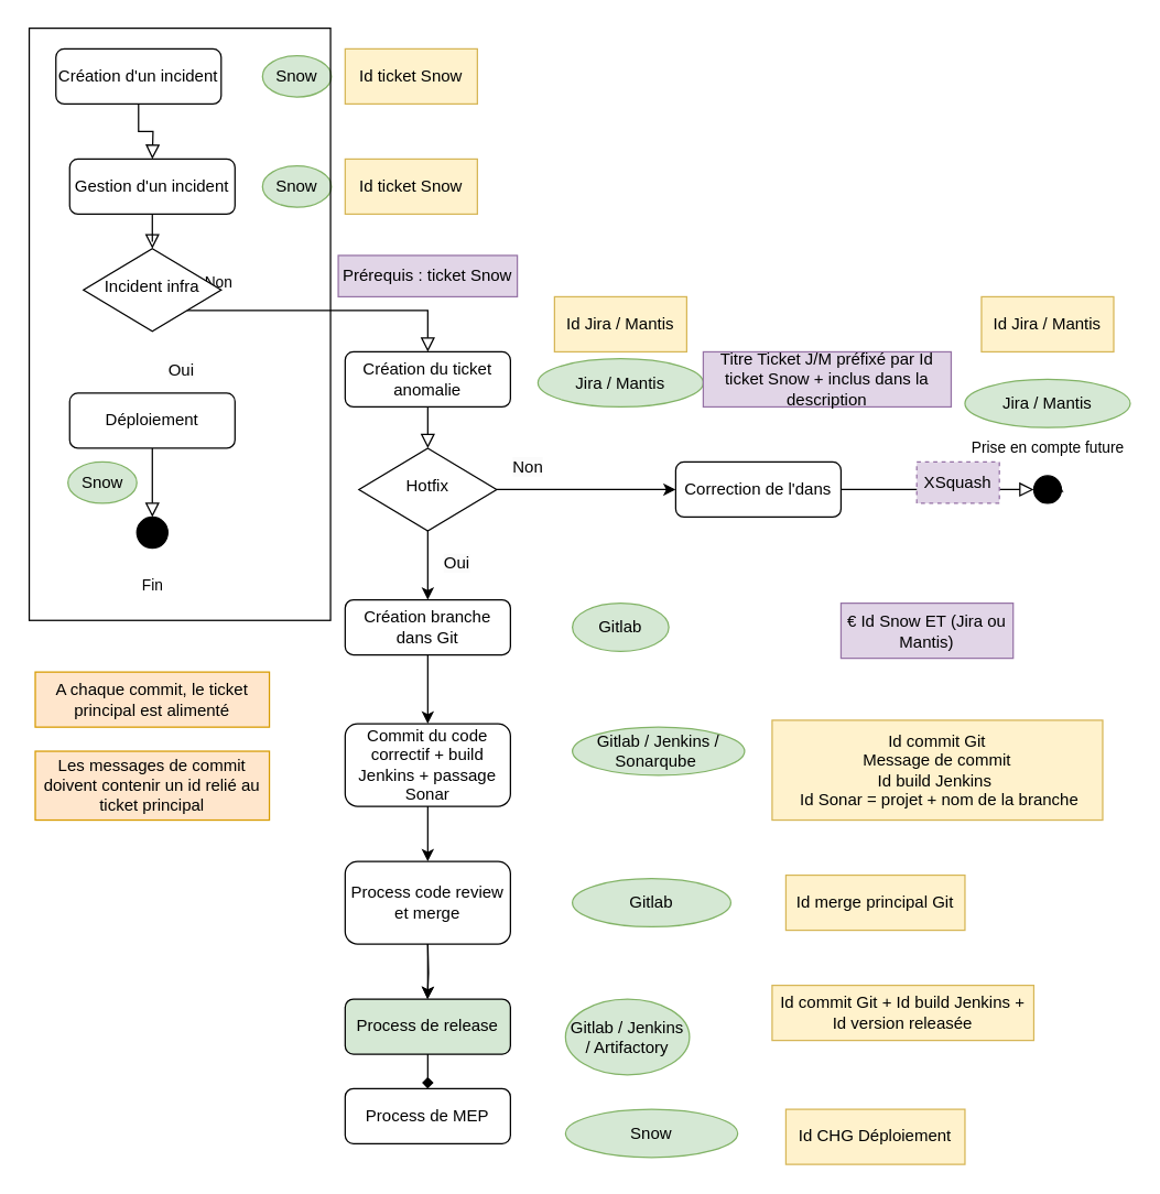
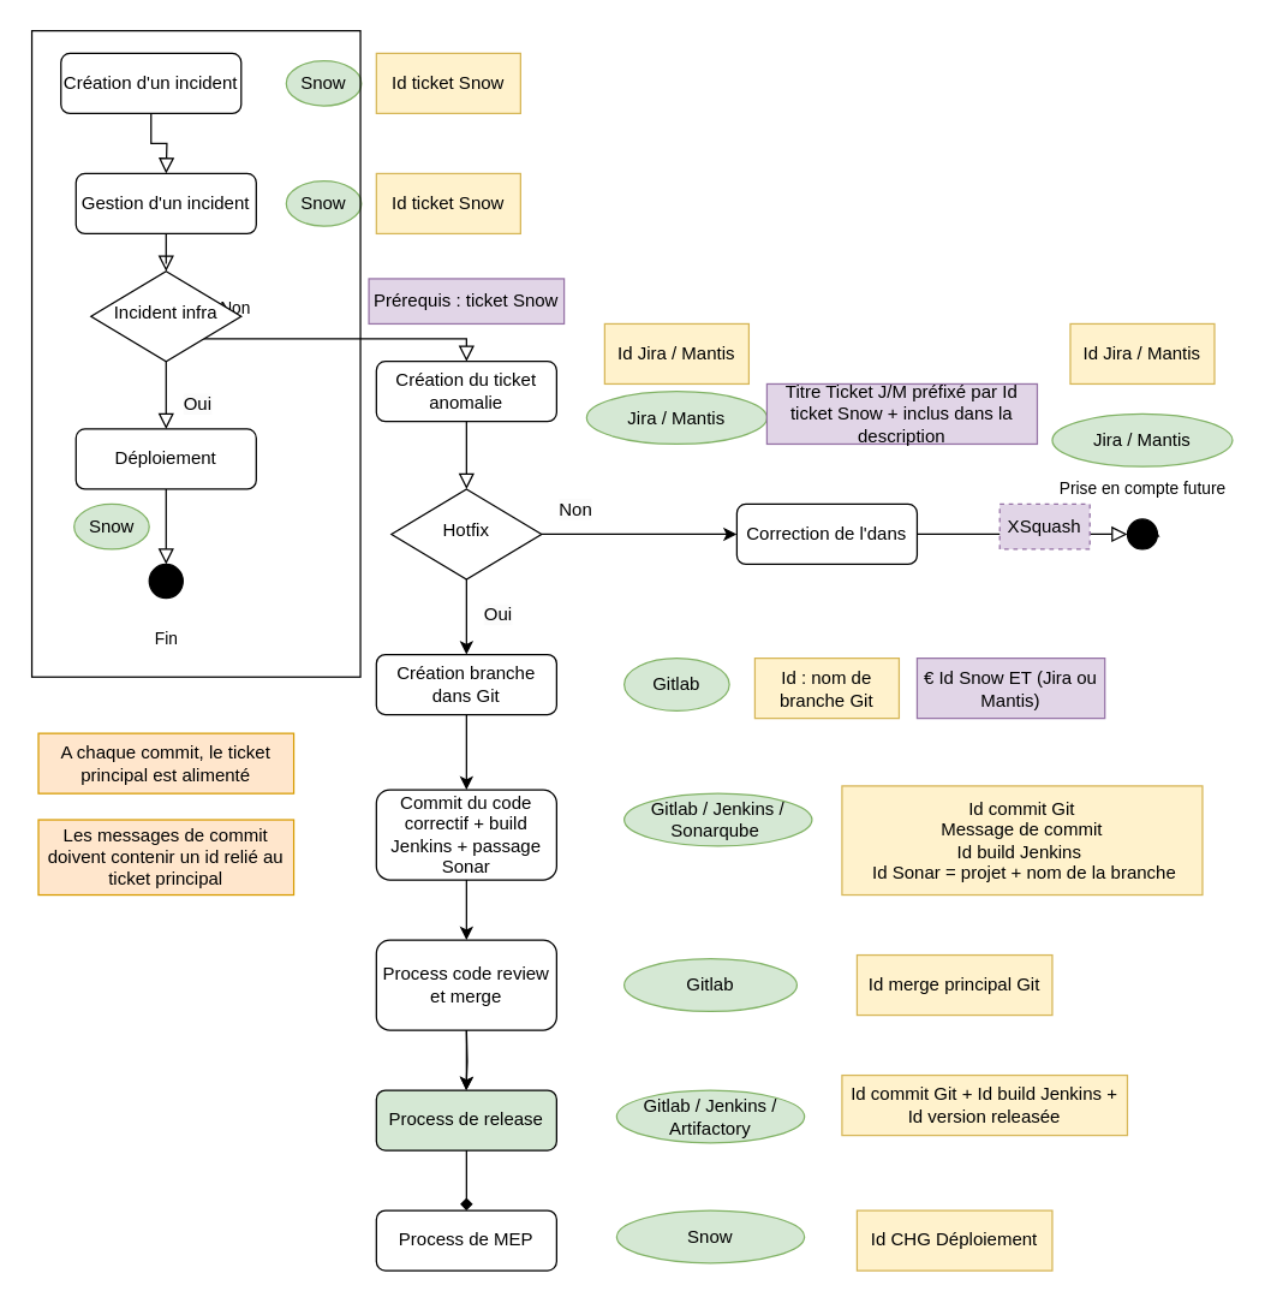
  <mxCell id="0" />
  <mxCell id="1" parent="0" />
  <mxCell id="2" value="" style="rounded=0;html=1;jettySize=auto;orthogonalLoop=1;fontSize=11;endArrow=block;endFill=0;endSize=8;strokeWidth=1;shadow=0;labelBackgroundColor=none;edgeStyle=orthogonalEdgeStyle;exitX=0.5;exitY=1;exitDx=0;exitDy=0;" parent="1" source="9" target="6" edge="1"><mxGeometry relative="1" as="geometry"><mxPoint x="110" y="195" as="sourcePoint" /></mxGeometry></mxCell>
  <mxCell id="3" value="Création d'un incident" style="rounded=1;whiteSpace=wrap;html=1;fontSize=12;glass=0;strokeWidth=1;shadow=0;" parent="1" vertex="1"><mxGeometry x="40" y="35" width="120" height="40" as="geometry" /></mxCell>
+ <mxCell id="4" value="" style="rounded=0;html=1;jettySize=auto;orthogonalLoop=1;fontSize=11;endArrow=block;endFill=0;endSize=8;strokeWidth=1;shadow=0;labelBackgroundColor=none;edgeStyle=orthogonalEdgeStyle;entryX=0.5;entryY=0;entryDx=0;entryDy=0;" parent="1" source="6" target="13" edge="1"><mxGeometry x="-1" y="10" relative="1" as="geometry"><mxPoint as="offset" /><mxPoint x="110" y="315" as="targetPoint" /></mxGeometry></mxCell>
  <mxCell id="5" value="Non" style="edgeStyle=orthogonalEdgeStyle;rounded=0;html=1;jettySize=auto;orthogonalLoop=1;fontSize=11;endArrow=block;endFill=0;endSize=8;strokeWidth=1;shadow=0;labelBackgroundColor=none;entryX=0.5;entryY=0;entryDx=0;entryDy=0;" parent="1" source="6" target="7" edge="1"><mxGeometry x="-0.778" y="20" relative="1" as="geometry"><mxPoint as="offset" /><Array as="points"><mxPoint x="310" y="225" /></Array></mxGeometry></mxCell>
  <mxCell id="6" value="Incident infra" style="rhombus;whiteSpace=wrap;html=1;shadow=0;fontFamily=Helvetica;fontSize=12;align=center;strokeWidth=1;spacing=6;spacingTop=-4;" parent="1" vertex="1"><mxGeometry x="60" y="180" width="100" height="60" as="geometry" /></mxCell>
- <mxCell id="7" value="Création du ticket anomalie" style="rounded=1;whiteSpace=wrap;html=1;fontSize=12;glass=0;strokeWidth=1;shadow=0;" parent="1" vertex="1"><mxGeometry x="250" y="255" width="120" height="40" as="geometry" /></mxCell>
+ <mxCell id="7" value="Création du ticket anomalie" style="rounded=1;whiteSpace=wrap;html=1;fontSize=12;glass=0;strokeWidth=1;shadow=0;" parent="1" vertex="1"><mxGeometry x="250" y="240" width="120" height="40" as="geometry" /></mxCell>
  <mxCell id="8" value="Fin" style="rounded=0;html=1;jettySize=auto;orthogonalLoop=1;fontSize=11;endArrow=block;endFill=0;endSize=8;strokeWidth=1;shadow=0;labelBackgroundColor=none;edgeStyle=orthogonalEdgeStyle;exitX=0.5;exitY=1;exitDx=0;exitDy=0;" parent="1" source="13" edge="1"><mxGeometry x="1" y="50" relative="1" as="geometry"><mxPoint x="-50" y="49" as="offset" /><mxPoint x="110" y="375" as="sourcePoint" /><mxPoint x="110" y="375" as="targetPoint" /></mxGeometry></mxCell>
  <mxCell id="9" value="Gestion d'un incident" style="rounded=1;whiteSpace=wrap;html=1;fontSize=12;glass=0;strokeWidth=1;shadow=0;" parent="1" vertex="1"><mxGeometry x="50" y="115" width="120" height="40" as="geometry" /></mxCell>
  <mxCell id="10" value="" style="rounded=0;html=1;jettySize=auto;orthogonalLoop=1;fontSize=11;endArrow=block;endFill=0;endSize=8;strokeWidth=1;shadow=0;labelBackgroundColor=none;edgeStyle=orthogonalEdgeStyle;exitX=0.5;exitY=1;exitDx=0;exitDy=0;" parent="1" source="3" edge="1"><mxGeometry relative="1" as="geometry"><mxPoint x="120" y="165" as="sourcePoint" /><mxPoint x="110" y="115" as="targetPoint" /></mxGeometry></mxCell>
  <mxCell id="11" value="" style="ellipse;whiteSpace=wrap;html=1;aspect=fixed;fillColor=#000000;" parent="1" vertex="1"><mxGeometry x="98.75" y="375" width="22.5" height="22.5" as="geometry" /></mxCell>
  <mxCell id="12" value="&lt;span style=&quot;color: rgb(0, 0, 0); font-family: Helvetica; font-style: normal; font-variant-ligatures: normal; font-variant-caps: normal; font-weight: 400; letter-spacing: normal; orphans: 2; text-align: center; text-indent: 0px; text-transform: none; widows: 2; word-spacing: 0px; -webkit-text-stroke-width: 0px; background-color: rgb(251, 251, 251); text-decoration-thickness: initial; text-decoration-style: initial; text-decoration-color: initial; float: none; display: inline !important;&quot;&gt;&lt;font style=&quot;font-size: 12px;&quot;&gt;Oui&lt;/font&gt;&lt;/span&gt;" style="text;whiteSpace=wrap;html=1;strokeColor=none;rounded=1;arcSize=0;" parent="1" vertex="1"><mxGeometry x="120" y="255" width="20" height="20" as="geometry" /></mxCell>
  <mxCell id="13" value="Déploiement" style="rounded=1;whiteSpace=wrap;html=1;fontSize=12;glass=0;strokeWidth=1;shadow=0;" parent="1" vertex="1"><mxGeometry x="50" y="285" width="120" height="40" as="geometry" /></mxCell>
  <mxCell id="14" value="Snow" style="ellipse;whiteSpace=wrap;html=1;fillColor=#d5e8d4;strokeColor=#82b366;" parent="1" vertex="1"><mxGeometry x="190" y="40" width="50" height="30" as="geometry" /></mxCell>
  <mxCell id="15" value="Snow" style="ellipse;whiteSpace=wrap;html=1;fillColor=#d5e8d4;strokeColor=#82b366;" parent="1" vertex="1"><mxGeometry x="190" y="120" width="50" height="30" as="geometry" /></mxCell>
  <mxCell id="16" value="Jira / Mantis" style="ellipse;whiteSpace=wrap;html=1;fillColor=#d5e8d4;strokeColor=#82b366;" parent="1" vertex="1"><mxGeometry x="390" y="260" width="120" height="35" as="geometry" /></mxCell>
  <mxCell id="17" style="edgeStyle=orthogonalEdgeStyle;rounded=0;orthogonalLoop=1;jettySize=auto;html=1;exitX=0.5;exitY=1;exitDx=0;exitDy=0;" parent="1" source="19" edge="1"><mxGeometry relative="1" as="geometry"><mxPoint x="310" y="435" as="targetPoint" /></mxGeometry></mxCell>
  <mxCell id="18" style="edgeStyle=orthogonalEdgeStyle;rounded=0;orthogonalLoop=1;jettySize=auto;html=1;exitX=1;exitY=0.5;exitDx=0;exitDy=0;" parent="1" source="19" edge="1"><mxGeometry relative="1" as="geometry"><mxPoint x="490" y="355" as="targetPoint" /></mxGeometry></mxCell>
  <mxCell id="19" value="Hotfix" style="rhombus;whiteSpace=wrap;html=1;shadow=0;fontFamily=Helvetica;fontSize=12;align=center;strokeWidth=1;spacing=6;spacingTop=-4;" parent="1" vertex="1"><mxGeometry x="260" y="325" width="100" height="60" as="geometry" /></mxCell>
  <mxCell id="20" value="" style="rounded=0;html=1;jettySize=auto;orthogonalLoop=1;fontSize=11;endArrow=block;endFill=0;endSize=8;strokeWidth=1;shadow=0;labelBackgroundColor=none;edgeStyle=orthogonalEdgeStyle;exitX=0.5;exitY=1;exitDx=0;exitDy=0;entryX=0.5;entryY=0;entryDx=0;entryDy=0;" parent="1" source="7" target="19" edge="1"><mxGeometry x="-1" y="10" relative="1" as="geometry"><mxPoint as="offset" /><mxPoint x="300" y="495" as="targetPoint" /><mxPoint x="240" y="465" as="sourcePoint" /></mxGeometry></mxCell>
  <mxCell id="21" value="&lt;span style=&quot;color: rgb(0, 0, 0); font-family: Helvetica; font-style: normal; font-variant-ligatures: normal; font-variant-caps: normal; font-weight: 400; letter-spacing: normal; orphans: 2; text-align: center; text-indent: 0px; text-transform: none; widows: 2; word-spacing: 0px; -webkit-text-stroke-width: 0px; background-color: rgb(251, 251, 251); text-decoration-thickness: initial; text-decoration-style: initial; text-decoration-color: initial; float: none; display: inline !important;&quot;&gt;&lt;font style=&quot;font-size: 12px;&quot;&gt;Oui&lt;/font&gt;&lt;/span&gt;" style="text;whiteSpace=wrap;html=1;strokeColor=none;rounded=1;arcSize=0;" parent="1" vertex="1"><mxGeometry x="320" y="395" width="20" height="20" as="geometry" /></mxCell>
  <mxCell id="22" value="&lt;span style=&quot;color: rgb(0, 0, 0); font-family: Helvetica; font-style: normal; font-variant-ligatures: normal; font-variant-caps: normal; font-weight: 400; letter-spacing: normal; orphans: 2; text-align: center; text-indent: 0px; text-transform: none; widows: 2; word-spacing: 0px; -webkit-text-stroke-width: 0px; background-color: rgb(251, 251, 251); text-decoration-thickness: initial; text-decoration-style: initial; text-decoration-color: initial; float: none; display: inline !important;&quot;&gt;&lt;font style=&quot;font-size: 12px;&quot;&gt;Non&lt;/font&gt;&lt;/span&gt;" style="text;whiteSpace=wrap;html=1;strokeColor=none;rounded=1;arcSize=0;" parent="1" vertex="1"><mxGeometry x="370" y="325" width="20" height="20" as="geometry" /></mxCell>
  <mxCell id="23" value="Correction de l'dans" style="rounded=1;whiteSpace=wrap;html=1;fontSize=12;glass=0;strokeWidth=1;shadow=0;" parent="1" vertex="1"><mxGeometry x="490" y="335" width="120" height="40" as="geometry" /></mxCell>
  <mxCell id="24" value="Prise en compte future" style="rounded=0;html=1;jettySize=auto;orthogonalLoop=1;fontSize=11;endArrow=block;endFill=0;endSize=8;strokeWidth=1;shadow=0;labelBackgroundColor=none;edgeStyle=orthogonalEdgeStyle;exitX=1;exitY=0.5;exitDx=0;exitDy=0;entryX=0;entryY=0.5;entryDx=0;entryDy=0;" parent="1" source="23" target="25" edge="1"><mxGeometry x="1" y="32" relative="1" as="geometry"><mxPoint x="10" y="2" as="offset" /><mxPoint x="725" y="285" as="sourcePoint" /><mxPoint x="725" y="335" as="targetPoint" /></mxGeometry></mxCell>
  <mxCell id="25" value="" style="ellipse;whiteSpace=wrap;html=1;aspect=fixed;fillColor=#000000;" parent="1" vertex="1"><mxGeometry x="750" y="345" width="20" height="20" as="geometry" /></mxCell>
  <mxCell id="26" style="edgeStyle=orthogonalEdgeStyle;rounded=0;orthogonalLoop=1;jettySize=auto;html=1;exitX=1;exitY=1;exitDx=0;exitDy=0;entryX=1;entryY=0;entryDx=0;entryDy=0;" parent="1" source="25" target="25" edge="1"><mxGeometry relative="1" as="geometry" /></mxCell>
  <mxCell id="27" value="Jira / Mantis" style="ellipse;whiteSpace=wrap;html=1;fillColor=#d5e8d4;strokeColor=#82b366;" parent="1" vertex="1"><mxGeometry x="700" y="275" width="120" height="35" as="geometry" /></mxCell>
  <mxCell id="28" value="Snow" style="ellipse;whiteSpace=wrap;html=1;fillColor=#d5e8d4;strokeColor=#82b366;" parent="1" vertex="1"><mxGeometry x="48.75" y="335" width="50" height="30" as="geometry" /></mxCell>
  <mxCell id="29" value="Création branche dans Git" style="rounded=1;whiteSpace=wrap;html=1;fontSize=12;glass=0;strokeWidth=1;shadow=0;" parent="1" vertex="1"><mxGeometry x="250" y="435" width="120" height="40" as="geometry" /></mxCell>
  <mxCell id="30" style="edgeStyle=orthogonalEdgeStyle;rounded=0;orthogonalLoop=1;jettySize=auto;html=1;exitX=0.5;exitY=1;exitDx=0;exitDy=0;" parent="1" edge="1"><mxGeometry relative="1" as="geometry"><mxPoint x="310" y="525" as="targetPoint" /><mxPoint x="310" y="475" as="sourcePoint" /></mxGeometry></mxCell>
  <mxCell id="31" value="Gitlab" style="ellipse;whiteSpace=wrap;html=1;fillColor=#d5e8d4;strokeColor=#82b366;" parent="1" vertex="1"><mxGeometry x="415" y="437.5" width="70" height="35" as="geometry" /></mxCell>
  <mxCell id="32" value="Commit du code correctif + build Jenkins + passage Sonar" style="rounded=1;whiteSpace=wrap;html=1;fontSize=12;glass=0;strokeWidth=1;shadow=0;" parent="1" vertex="1"><mxGeometry x="250" y="525" width="120" height="60" as="geometry" /></mxCell>
  <mxCell id="33" value="Gitlab / Jenkins / Sonarqube&amp;nbsp;" style="ellipse;whiteSpace=wrap;html=1;fillColor=#d5e8d4;strokeColor=#82b366;" parent="1" vertex="1"><mxGeometry x="415" y="527.5" width="125" height="35" as="geometry" /></mxCell>
  <mxCell id="34" value="A chaque commit, le ticket principal est alimenté" style="rounded=0;whiteSpace=wrap;html=1;fillColor=#ffe6cc;strokeColor=#d79b00;" parent="1" vertex="1"><mxGeometry x="25" y="487.5" width="170" height="40" as="geometry" /></mxCell>
  <mxCell id="35" value="" style="edgeStyle=orthogonalEdgeStyle;rounded=0;orthogonalLoop=1;jettySize=auto;html=1;" parent="1" source="36" target="38" edge="1"><mxGeometry relative="1" as="geometry" /></mxCell>
  <mxCell id="36" value="Process code review et merge" style="rounded=1;whiteSpace=wrap;html=1;fontSize=12;glass=0;strokeWidth=1;shadow=0;" parent="1" vertex="1"><mxGeometry x="250" y="625" width="120" height="60" as="geometry" /></mxCell>
  <mxCell id="37" style="edgeStyle=orthogonalEdgeStyle;rounded=0;orthogonalLoop=1;jettySize=auto;html=1;exitX=0.5;exitY=1;exitDx=0;exitDy=0;entryX=0.5;entryY=0;entryDx=0;entryDy=0;" parent="1" source="32" target="36" edge="1"><mxGeometry relative="1" as="geometry"><mxPoint x="312" y="656" as="targetPoint" /><mxPoint x="350" y="625" as="sourcePoint" /></mxGeometry></mxCell>
  <mxCell id="38" value="Process de release" style="rounded=1;whiteSpace=wrap;html=1;fontSize=12;glass=0;strokeWidth=1;shadow=0;fillColor=#d5e8d4;" parent="1" vertex="1"><mxGeometry x="250" y="725" width="120" height="40" as="geometry" /></mxCell>
  <mxCell id="39" value="Gitlab" style="ellipse;whiteSpace=wrap;html=1;fillColor=#d5e8d4;strokeColor=#82b366;" parent="1" vertex="1"><mxGeometry x="415" y="637.5" width="115" height="35" as="geometry" /></mxCell>
- <mxCell id="40" value="Gitlab / Jenkins / Artifactory" style="ellipse;whiteSpace=wrap;html=1;fillColor=#d5e8d4;strokeColor=#82b366;" parent="1" vertex="1"><mxGeometry x="410" y="725" width="90" height="55" as="geometry" /></mxCell>
+ <mxCell id="40" value="Gitlab / Jenkins / Artifactory" style="ellipse;whiteSpace=wrap;html=1;fillColor=#d5e8d4;strokeColor=#82b366;" parent="1" vertex="1"><mxGeometry x="410" y="725" width="125" height="35" as="geometry" /></mxCell>
  <mxCell id="41" style="edgeStyle=orthogonalEdgeStyle;rounded=0;orthogonalLoop=1;jettySize=auto;html=1;entryX=0.5;entryY=0;entryDx=0;entryDy=0;" parent="1" edge="1"><mxGeometry relative="1" as="geometry"><mxPoint x="309.74" y="725" as="targetPoint" /><mxPoint x="310" y="685" as="sourcePoint" /></mxGeometry></mxCell>
- <mxCell id="42" value="Process de MEP" style="rounded=1;whiteSpace=wrap;html=1;fontSize=12;glass=0;strokeWidth=1;shadow=0;" parent="1" vertex="1"><mxGeometry x="250" y="790" width="120" height="40" as="geometry" /></mxCell>
+ <mxCell id="42" value="Process de MEP" style="rounded=1;whiteSpace=wrap;html=1;fontSize=12;glass=0;strokeWidth=1;shadow=0;" parent="1" vertex="1"><mxGeometry x="250" y="805" width="120" height="40" as="geometry" /></mxCell>
  <mxCell id="43" style="edgeStyle=orthogonalEdgeStyle;rounded=0;orthogonalLoop=1;jettySize=auto;html=1;entryX=0.5;entryY=0;entryDx=0;entryDy=0;exitX=0.5;exitY=1;exitDx=0;exitDy=0;endArrow=diamond;" parent="1" source="38" target="42" edge="1"><mxGeometry relative="1" as="geometry"><mxPoint x="319.74" y="735" as="targetPoint" /><mxPoint x="320" y="695" as="sourcePoint" /></mxGeometry></mxCell>
  <mxCell id="44" value="Id ticket Snow" style="rounded=0;whiteSpace=wrap;html=1;fillColor=#fff2cc;strokeColor=#d6b656;" parent="1" vertex="1"><mxGeometry x="250" y="35" width="96" height="40" as="geometry" /></mxCell>
  <mxCell id="45" value="Id Jira / Mantis" style="rounded=0;whiteSpace=wrap;html=1;fillColor=#fff2cc;strokeColor=#d6b656;" parent="1" vertex="1"><mxGeometry x="402" y="215" width="96" height="40" as="geometry" /></mxCell>
  <mxCell id="46" value="Id ticket Snow" style="rounded=0;whiteSpace=wrap;html=1;fillColor=#fff2cc;strokeColor=#d6b656;" parent="1" vertex="1"><mxGeometry x="250" y="115" width="96" height="40" as="geometry" /></mxCell>
  <mxCell id="47" value="Id Jira / Mantis" style="rounded=0;whiteSpace=wrap;html=1;fillColor=#fff2cc;strokeColor=#d6b656;" parent="1" vertex="1"><mxGeometry x="712" y="215" width="96" height="40" as="geometry" /></mxCell>
+ <mxCell id="48" value="Id : nom de branche&amp;nbsp;Git" style="rounded=0;whiteSpace=wrap;html=1;fillColor=#fff2cc;strokeColor=#d6b656;" parent="1" vertex="1"><mxGeometry x="502" y="437.5" width="96" height="40" as="geometry" /></mxCell>
  <mxCell id="49" value="Id commit Git &lt;br&gt;Message de commit&lt;br&gt;Id build Jenkins&amp;nbsp;&lt;br&gt;&amp;nbsp;Id Sonar = projet + nom de la branche" style="rounded=0;whiteSpace=wrap;html=1;fillColor=#fff2cc;strokeColor=#d6b656;" parent="1" vertex="1"><mxGeometry x="560" y="522.5" width="240" height="72.5" as="geometry" /></mxCell>
  <mxCell id="50" value="Id merge principal Git" style="rounded=0;whiteSpace=wrap;html=1;fillColor=#fff2cc;strokeColor=#d6b656;" parent="1" vertex="1"><mxGeometry x="570" y="635" width="130" height="40" as="geometry" /></mxCell>
  <mxCell id="51" value="Id commit Git + Id build Jenkins + Id version releasée" style="rounded=0;whiteSpace=wrap;html=1;fillColor=#fff2cc;strokeColor=#d6b656;" parent="1" vertex="1"><mxGeometry x="560" y="715" width="190" height="40" as="geometry" /></mxCell>
  <mxCell id="52" value="Les messages de commit doivent contenir un id relié au ticket principal" style="rounded=0;whiteSpace=wrap;html=1;fillColor=#ffe6cc;strokeColor=#d79b00;glass=0;" parent="1" vertex="1"><mxGeometry x="25" y="545" width="170" height="50" as="geometry" /></mxCell>
  <mxCell id="53" value="" style="rounded=0;whiteSpace=wrap;html=1;fillColor=none;" vertex="1" parent="1"><mxGeometry x="20.63" y="20" width="218.75" height="430" as="geometry" /></mxCell>
  <mxCell id="54" value="Id CHG Déploiement" style="rounded=0;whiteSpace=wrap;html=1;fillColor=#fff2cc;strokeColor=#d6b656;" vertex="1" parent="1"><mxGeometry x="570" y="805" width="130" height="40" as="geometry" /></mxCell>
  <mxCell id="55" value="Snow" style="ellipse;whiteSpace=wrap;html=1;fillColor=#d5e8d4;strokeColor=#82b366;" vertex="1" parent="1"><mxGeometry x="410" y="805" width="125" height="35" as="geometry" /></mxCell>
  <mxCell id="56" value="€ Id Snow ET (Jira ou Mantis)" style="rounded=0;whiteSpace=wrap;html=1;fillColor=#e1d5e7;strokeColor=#9673a6;" vertex="1" parent="1"><mxGeometry x="610" y="437.5" width="125" height="40" as="geometry" /></mxCell>
  <mxCell id="57" value="Titre Ticket J/M préfixé par Id ticket Snow + inclus dans la description" style="rounded=0;whiteSpace=wrap;html=1;fillColor=#e1d5e7;strokeColor=#9673a6;" vertex="1" parent="1"><mxGeometry x="510" y="255" width="180" height="40" as="geometry" /></mxCell>
  <mxCell id="58" value="Prérequis : ticket Snow" style="rounded=0;whiteSpace=wrap;html=1;fillColor=#e1d5e7;strokeColor=#9673a6;" vertex="1" parent="1"><mxGeometry x="245" y="185" width="130" height="30" as="geometry" /></mxCell>
  <mxCell id="59" value="XSquash" style="rounded=0;whiteSpace=wrap;html=1;fillColor=#e1d5e7;strokeColor=#9673a6;dashed=1;" vertex="1" parent="1"><mxGeometry x="665" y="335" width="60" height="30" as="geometry" /></mxCell>
